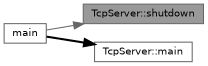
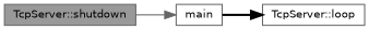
  digraph {
    rankdir=RL
    node [color=grey40 fillcolor=white fontname=Helvetica fontsize=10 shape=box style=filled]
    edge [dir=back fontname=Helvetica fontsize=10 labelfontname=Helvetica labelfontsize=10]
    n1 [color=gray40 fillcolor=grey60 fontcolor=black height=0.2 label="TcpServer::shutdown" width=0.4]
    n2 [height=0.2 label=main width=0.4]
-   n3 [height=0.2 label="TcpServer::main" width=0.4]
-   n1 -> n2 [color=gray40 style=solid]
+   n3 [height=0.2 label="TcpServer::loop" width=0.4]
+   n2 -> n1 [color=gray40 style=solid]
    n3 -> n2 [color=black style=bold]
  }
